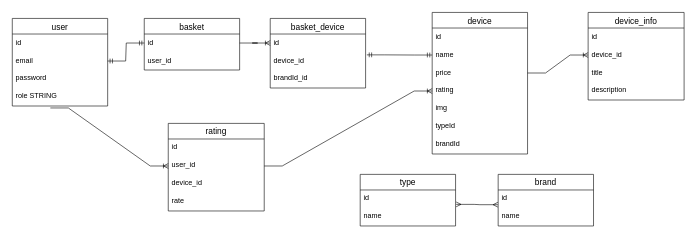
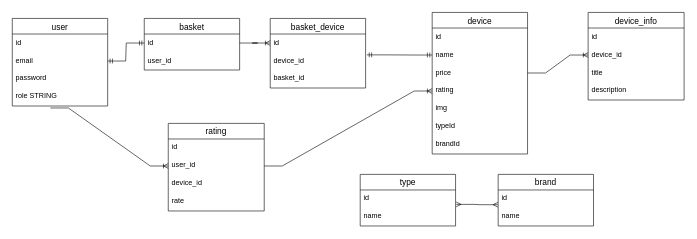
  <mxCell id="0" />
  <mxCell id="1" parent="0" />
  <mxCell id="2" value="user" style="swimlane;fontStyle=0;childLayout=stackLayout;horizontal=1;startSize=26;horizontalStack=0;resizeParent=1;resizeParentMax=0;resizeLast=0;collapsible=1;marginBottom=0;align=center;fontSize=14;" parent="1" vertex="1"><mxGeometry x="20" y="30" width="159" height="146" as="geometry" /></mxCell>
  <mxCell id="3" value="id" style="text;strokeColor=none;fillColor=none;spacingLeft=4;spacingRight=4;overflow=hidden;rotatable=0;points=[[0,0.5],[1,0.5]];portConstraint=eastwest;fontSize=12;" parent="2" vertex="1"><mxGeometry y="26" width="159" height="30" as="geometry" /></mxCell>
  <mxCell id="4" value="email" style="text;strokeColor=none;fillColor=none;spacingLeft=4;spacingRight=4;overflow=hidden;rotatable=0;points=[[0,0.5],[1,0.5]];portConstraint=eastwest;fontSize=12;" parent="2" vertex="1"><mxGeometry y="56" width="159" height="30" as="geometry" /></mxCell>
  <mxCell id="5" value="password" style="text;strokeColor=none;fillColor=none;spacingLeft=4;spacingRight=4;overflow=hidden;rotatable=0;points=[[0,0.5],[1,0.5]];portConstraint=eastwest;fontSize=12;" parent="2" vertex="1"><mxGeometry y="86" width="159" height="30" as="geometry" /></mxCell>
  <mxCell id="6" value="role STRING" style="text;strokeColor=none;fillColor=none;spacingLeft=4;spacingRight=4;overflow=hidden;rotatable=0;points=[[0,0.5],[1,0.5]];portConstraint=eastwest;fontSize=12;" parent="2" vertex="1"><mxGeometry y="116" width="159" height="30" as="geometry" /></mxCell>
  <mxCell id="7" value="basket" style="swimlane;fontStyle=0;childLayout=stackLayout;horizontal=1;startSize=26;horizontalStack=0;resizeParent=1;resizeParentMax=0;resizeLast=0;collapsible=1;marginBottom=0;align=center;fontSize=14;" parent="1" vertex="1"><mxGeometry x="240" y="30" width="159" height="86" as="geometry" /></mxCell>
  <mxCell id="8" value="id" style="text;strokeColor=none;fillColor=none;spacingLeft=4;spacingRight=4;overflow=hidden;rotatable=0;points=[[0,0.5],[1,0.5]];portConstraint=eastwest;fontSize=12;" parent="7" vertex="1"><mxGeometry y="26" width="159" height="30" as="geometry" /></mxCell>
  <mxCell id="9" value="user_id" style="text;strokeColor=none;fillColor=none;spacingLeft=4;spacingRight=4;overflow=hidden;rotatable=0;points=[[0,0.5],[1,0.5]];portConstraint=eastwest;fontSize=12;" parent="7" vertex="1"><mxGeometry y="56" width="159" height="30" as="geometry" /></mxCell>
  <mxCell id="10" value="device" style="swimlane;fontStyle=0;childLayout=stackLayout;horizontal=1;startSize=26;horizontalStack=0;resizeParent=1;resizeParentMax=0;resizeLast=0;collapsible=1;marginBottom=0;align=center;fontSize=14;" parent="1" vertex="1"><mxGeometry x="720" y="20" width="159" height="236" as="geometry" /></mxCell>
  <mxCell id="11" value="id" style="text;strokeColor=none;fillColor=none;spacingLeft=4;spacingRight=4;overflow=hidden;rotatable=0;points=[[0,0.5],[1,0.5]];portConstraint=eastwest;fontSize=12;" parent="10" vertex="1"><mxGeometry y="26" width="159" height="30" as="geometry" /></mxCell>
  <mxCell id="12" value="name" style="text;strokeColor=none;fillColor=none;spacingLeft=4;spacingRight=4;overflow=hidden;rotatable=0;points=[[0,0.5],[1,0.5]];portConstraint=eastwest;fontSize=12;" parent="10" vertex="1"><mxGeometry y="56" width="159" height="30" as="geometry" /></mxCell>
  <mxCell id="13" value="price" style="text;strokeColor=none;fillColor=none;spacingLeft=4;spacingRight=4;overflow=hidden;rotatable=0;points=[[0,0.5],[1,0.5]];portConstraint=eastwest;fontSize=12;" parent="10" vertex="1"><mxGeometry y="86" width="159" height="30" as="geometry" /></mxCell>
  <mxCell id="14" value="rating" style="text;strokeColor=none;fillColor=none;spacingLeft=4;spacingRight=4;overflow=hidden;rotatable=0;points=[[0,0.5],[1,0.5]];portConstraint=eastwest;fontSize=12;" parent="10" vertex="1"><mxGeometry y="116" width="159" height="30" as="geometry" /></mxCell>
  <mxCell id="15" value="img" style="text;strokeColor=none;fillColor=none;spacingLeft=4;spacingRight=4;overflow=hidden;rotatable=0;points=[[0,0.5],[1,0.5]];portConstraint=eastwest;fontSize=12;" parent="10" vertex="1"><mxGeometry y="146" width="159" height="30" as="geometry" /></mxCell>
  <mxCell id="16" value="typeId" style="text;strokeColor=none;fillColor=none;spacingLeft=4;spacingRight=4;overflow=hidden;rotatable=0;points=[[0,0.5],[1,0.5]];portConstraint=eastwest;fontSize=12;" parent="10" vertex="1"><mxGeometry y="176" width="159" height="30" as="geometry" /></mxCell>
  <mxCell id="17" value="brandId" style="text;strokeColor=none;fillColor=none;spacingLeft=4;spacingRight=4;overflow=hidden;rotatable=0;points=[[0,0.5],[1,0.5]];portConstraint=eastwest;fontSize=12;" parent="10" vertex="1"><mxGeometry y="206" width="159" height="30" as="geometry" /></mxCell>
  <mxCell id="18" value="type" style="swimlane;fontStyle=0;childLayout=stackLayout;horizontal=1;startSize=26;horizontalStack=0;resizeParent=1;resizeParentMax=0;resizeLast=0;collapsible=1;marginBottom=0;align=center;fontSize=14;" parent="1" vertex="1"><mxGeometry x="600" y="290" width="159" height="86" as="geometry" /></mxCell>
  <mxCell id="19" value="id" style="text;strokeColor=none;fillColor=none;spacingLeft=4;spacingRight=4;overflow=hidden;rotatable=0;points=[[0,0.5],[1,0.5]];portConstraint=eastwest;fontSize=12;" parent="18" vertex="1"><mxGeometry y="26" width="159" height="30" as="geometry" /></mxCell>
  <mxCell id="20" value="name" style="text;strokeColor=none;fillColor=none;spacingLeft=4;spacingRight=4;overflow=hidden;rotatable=0;points=[[0,0.5],[1,0.5]];portConstraint=eastwest;fontSize=12;" parent="18" vertex="1"><mxGeometry y="56" width="159" height="30" as="geometry" /></mxCell>
  <mxCell id="21" value="brand" style="swimlane;fontStyle=0;childLayout=stackLayout;horizontal=1;startSize=26;horizontalStack=0;resizeParent=1;resizeParentMax=0;resizeLast=0;collapsible=1;marginBottom=0;align=center;fontSize=14;" parent="1" vertex="1"><mxGeometry x="830" y="290" width="159" height="86" as="geometry" /></mxCell>
  <mxCell id="22" value="id" style="text;strokeColor=none;fillColor=none;spacingLeft=4;spacingRight=4;overflow=hidden;rotatable=0;points=[[0,0.5],[1,0.5]];portConstraint=eastwest;fontSize=12;" parent="21" vertex="1"><mxGeometry y="26" width="159" height="30" as="geometry" /></mxCell>
  <mxCell id="23" value="name" style="text;strokeColor=none;fillColor=none;spacingLeft=4;spacingRight=4;overflow=hidden;rotatable=0;points=[[0,0.5],[1,0.5]];portConstraint=eastwest;fontSize=12;" parent="21" vertex="1"><mxGeometry y="56" width="159" height="30" as="geometry" /></mxCell>
  <mxCell id="24" value="" style="edgeStyle=entityRelationEdgeStyle;fontSize=12;html=1;endArrow=ERmandOne;startArrow=ERmandOne;rounded=0;exitX=1;exitY=0.5;exitDx=0;exitDy=0;entryX=0;entryY=0.5;entryDx=0;entryDy=0;" parent="1" source="4" target="8" edge="1"><mxGeometry width="100" height="100" relative="1" as="geometry"><mxPoint x="190" y="230" as="sourcePoint" /><mxPoint x="290" y="130" as="targetPoint" /></mxGeometry></mxCell>
  <mxCell id="25" value="" style="edgeStyle=entityRelationEdgeStyle;fontSize=12;html=1;endArrow=ERmany;startArrow=ERmany;rounded=0;entryX=-0.003;entryY=0.818;entryDx=0;entryDy=0;entryPerimeter=0;" parent="1" target="22" edge="1"><mxGeometry width="100" height="100" relative="1" as="geometry"><mxPoint x="760" y="340" as="sourcePoint" /><mxPoint x="870" y="220" as="targetPoint" /></mxGeometry></mxCell>
  <mxCell id="26" value="device_info" style="swimlane;fontStyle=0;childLayout=stackLayout;horizontal=1;startSize=26;horizontalStack=0;resizeParent=1;resizeParentMax=0;resizeLast=0;collapsible=1;marginBottom=0;align=center;fontSize=14;" parent="1" vertex="1"><mxGeometry x="980" y="20" width="160" height="146" as="geometry" /></mxCell>
  <mxCell id="27" value="id" style="text;strokeColor=none;fillColor=none;spacingLeft=4;spacingRight=4;overflow=hidden;rotatable=0;points=[[0,0.5],[1,0.5]];portConstraint=eastwest;fontSize=12;" parent="26" vertex="1"><mxGeometry y="26" width="160" height="30" as="geometry" /></mxCell>
  <mxCell id="28" value="device_id" style="text;strokeColor=none;fillColor=none;spacingLeft=4;spacingRight=4;overflow=hidden;rotatable=0;points=[[0,0.5],[1,0.5]];portConstraint=eastwest;fontSize=12;" parent="26" vertex="1"><mxGeometry y="56" width="160" height="30" as="geometry" /></mxCell>
  <mxCell id="29" value="title" style="text;strokeColor=none;fillColor=none;spacingLeft=4;spacingRight=4;overflow=hidden;rotatable=0;points=[[0,0.5],[1,0.5]];portConstraint=eastwest;fontSize=12;" parent="26" vertex="1"><mxGeometry y="86" width="160" height="30" as="geometry" /></mxCell>
  <mxCell id="30" value="description" style="text;strokeColor=none;fillColor=none;spacingLeft=4;spacingRight=4;overflow=hidden;rotatable=0;points=[[0,0.5],[1,0.5]];portConstraint=eastwest;fontSize=12;" parent="26" vertex="1"><mxGeometry y="116" width="160" height="30" as="geometry" /></mxCell>
  <mxCell id="31" value="" style="edgeStyle=entityRelationEdgeStyle;fontSize=12;html=1;endArrow=ERoneToMany;rounded=0;exitX=1;exitY=0.5;exitDx=0;exitDy=0;entryX=0;entryY=0.5;entryDx=0;entryDy=0;" parent="1" source="13" target="28" edge="1"><mxGeometry width="100" height="100" relative="1" as="geometry"><mxPoint x="970" y="210" as="sourcePoint" /><mxPoint x="1070" y="110" as="targetPoint" /></mxGeometry></mxCell>
  <mxCell id="32" value="basket_device" style="swimlane;fontStyle=0;childLayout=stackLayout;horizontal=1;startSize=26;horizontalStack=0;resizeParent=1;resizeParentMax=0;resizeLast=0;collapsible=1;marginBottom=0;align=center;fontSize=14;" parent="1" vertex="1"><mxGeometry x="450" y="30" width="159" height="116" as="geometry" /></mxCell>
  <mxCell id="33" value="id" style="text;strokeColor=none;fillColor=none;spacingLeft=4;spacingRight=4;overflow=hidden;rotatable=0;points=[[0,0.5],[1,0.5]];portConstraint=eastwest;fontSize=12;" parent="32" vertex="1"><mxGeometry y="26" width="159" height="30" as="geometry" /></mxCell>
  <mxCell id="34" value="device_id" style="text;strokeColor=none;fillColor=none;spacingLeft=4;spacingRight=4;overflow=hidden;rotatable=0;points=[[0,0.5],[1,0.5]];portConstraint=eastwest;fontSize=12;" parent="32" vertex="1"><mxGeometry y="56" width="159" height="30" as="geometry" /></mxCell>
- <mxCell id="35" value="brandId_id" style="text;strokeColor=none;fillColor=none;spacingLeft=4;spacingRight=4;overflow=hidden;rotatable=0;points=[[0,0.5],[1,0.5]];portConstraint=eastwest;fontSize=12;" parent="32" vertex="1"><mxGeometry y="86" width="159" height="30" as="geometry" /></mxCell>
+ <mxCell id="35" value="basket_id" style="text;strokeColor=none;fillColor=none;spacingLeft=4;spacingRight=4;overflow=hidden;rotatable=0;points=[[0,0.5],[1,0.5]];portConstraint=eastwest;fontSize=12;" parent="32" vertex="1"><mxGeometry y="86" width="159" height="30" as="geometry" /></mxCell>
  <mxCell id="36" value="" style="edgeStyle=entityRelationEdgeStyle;fontSize=12;html=1;endArrow=ERoneToMany;rounded=0;exitX=1;exitY=0.5;exitDx=0;exitDy=0;entryX=0;entryY=0.5;entryDx=0;entryDy=0;" parent="1" source="8" target="33" edge="1"><mxGeometry width="100" height="100" relative="1" as="geometry"><mxPoint x="410" y="170" as="sourcePoint" /><mxPoint x="510" y="70" as="targetPoint" /></mxGeometry></mxCell>
  <mxCell id="37" value="" style="edgeStyle=entityRelationEdgeStyle;fontSize=12;html=1;endArrow=ERmandOne;startArrow=ERmandOne;rounded=0;exitX=1.013;exitY=0.158;exitDx=0;exitDy=0;exitPerimeter=0;entryX=0;entryY=0.5;entryDx=0;entryDy=0;" parent="1" source="34" target="12" edge="1"><mxGeometry width="100" height="100" relative="1" as="geometry"><mxPoint x="790" y="240" as="sourcePoint" /><mxPoint y="140" as="targetPoint" x="890" /></mxGeometry></mxCell>
  <mxCell id="38" value="rating" style="swimlane;fontStyle=0;childLayout=stackLayout;horizontal=1;startSize=26;horizontalStack=0;resizeParent=1;resizeParentMax=0;resizeLast=0;collapsible=1;marginBottom=0;align=center;fontSize=14;" parent="1" vertex="1"><mxGeometry x="280" y="205" width="160" height="146" as="geometry" /></mxCell>
  <mxCell id="39" value="id" style="text;strokeColor=none;fillColor=none;spacingLeft=4;spacingRight=4;overflow=hidden;rotatable=0;points=[[0,0.5],[1,0.5]];portConstraint=eastwest;fontSize=12;" parent="38" vertex="1"><mxGeometry y="26" width="160" height="30" as="geometry" /></mxCell>
  <mxCell id="40" value="user_id" style="text;strokeColor=none;fillColor=none;spacingLeft=4;spacingRight=4;overflow=hidden;rotatable=0;points=[[0,0.5],[1,0.5]];portConstraint=eastwest;fontSize=12;" parent="38" vertex="1"><mxGeometry y="56" width="160" height="30" as="geometry" /></mxCell>
  <mxCell id="41" value="device_id" style="text;strokeColor=none;fillColor=none;spacingLeft=4;spacingRight=4;overflow=hidden;rotatable=0;points=[[0,0.5],[1,0.5]];portConstraint=eastwest;fontSize=12;" parent="38" vertex="1"><mxGeometry y="86" width="160" height="30" as="geometry" /></mxCell>
  <mxCell id="42" value="rate" style="text;strokeColor=none;fillColor=none;spacingLeft=4;spacingRight=4;overflow=hidden;rotatable=0;points=[[0,0.5],[1,0.5]];portConstraint=eastwest;fontSize=12;" parent="38" vertex="1"><mxGeometry y="116" width="160" height="30" as="geometry" /></mxCell>
  <mxCell id="43" value="" style="edgeStyle=entityRelationEdgeStyle;fontSize=12;html=1;endArrow=ERoneToMany;rounded=0;exitX=0.399;exitY=1.109;exitDx=0;exitDy=0;exitPerimeter=0;entryX=0;entryY=0.5;entryDx=0;entryDy=0;" parent="1" source="6" target="40" edge="1"><mxGeometry width="100" height="100" relative="1" as="geometry"><mxPoint x="140" y="310" as="sourcePoint" /><mxPoint x="240" y="210" as="targetPoint" /></mxGeometry></mxCell>
  <mxCell id="44" value="" style="edgeStyle=entityRelationEdgeStyle;fontSize=12;html=1;endArrow=ERoneToMany;rounded=0;exitX=1;exitY=0.5;exitDx=0;exitDy=0;entryX=0;entryY=0.5;entryDx=0;entryDy=0;" parent="1" source="40" target="14" edge="1"><mxGeometry width="100" height="100" relative="1" as="geometry"><mxPoint x="570" y="350" as="sourcePoint" /><mxPoint x="670" y="250" as="targetPoint" /></mxGeometry></mxCell>
